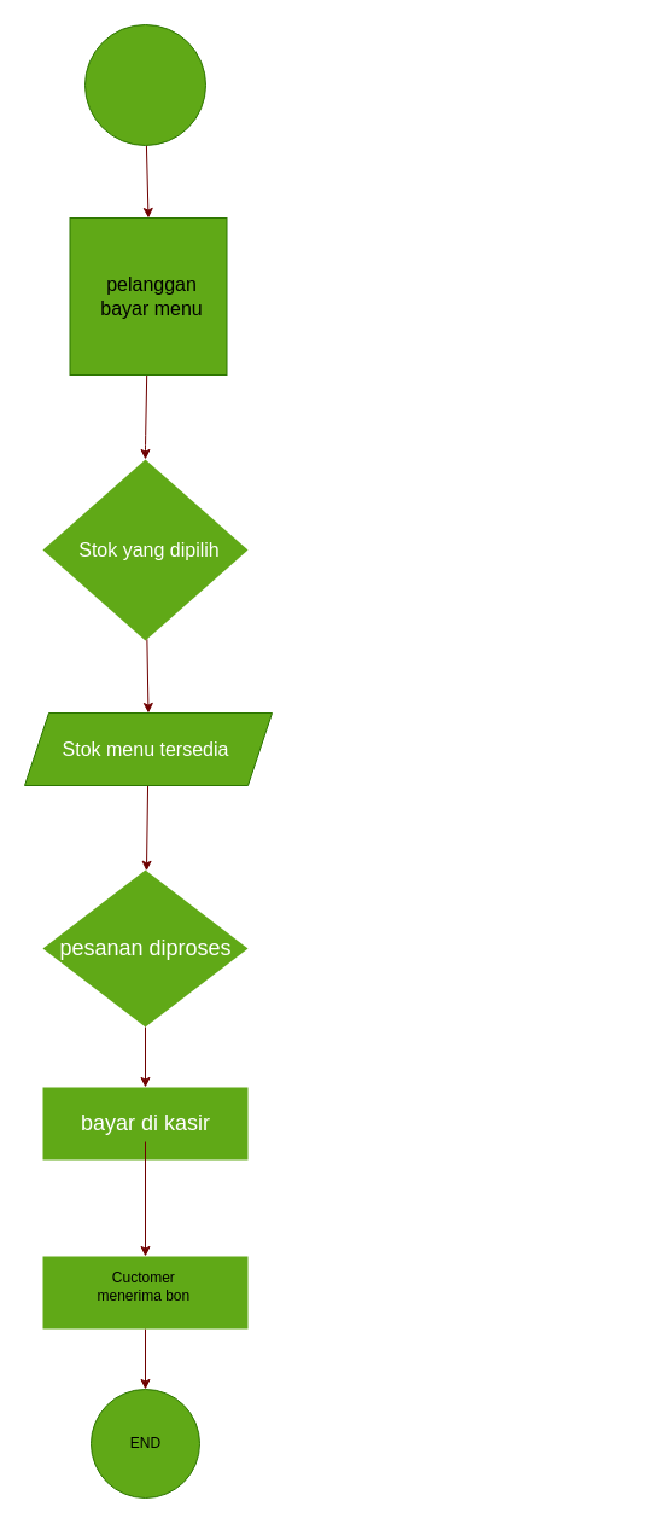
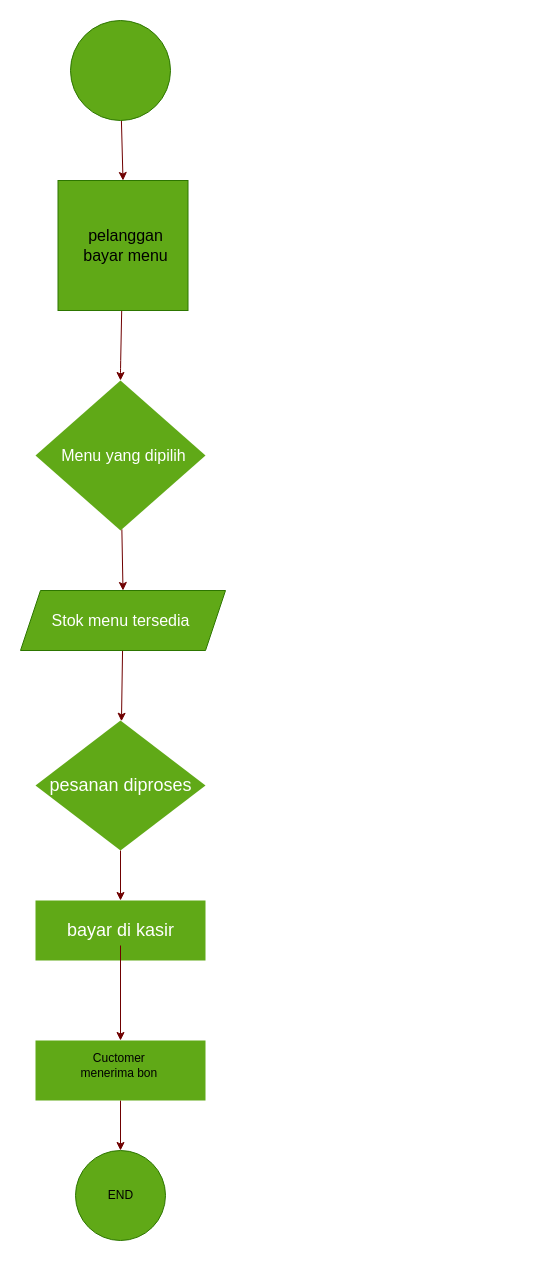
  <mxCell id="0" />
  <mxCell id="1" parent="0" />
  <mxCell id="2" style="edgeStyle=none;html=1;entryX=0.5;entryY=0;entryDx=0;entryDy=0;fillColor=#a20025;strokeColor=#6F0000;" parent="1" source="3" target="5" edge="1"><mxGeometry relative="1" as="geometry" /></mxCell>
  <mxCell id="3" value="" style="ellipse;whiteSpace=wrap;html=1;aspect=fixed;fillColor=#60a917;fontColor=#ffffff;strokeColor=#2D7600;" parent="1" vertex="1"><mxGeometry x="70" width="100" height="100" as="geometry" y="20" /></mxCell>
  <mxCell id="4" style="edgeStyle=none;html=1;fontSize=18;fontColor=#FFFFFF;fillColor=#a20025;strokeColor=#6F0000;" parent="1" source="5" target="11" edge="1"><mxGeometry relative="1" as="geometry"><Array as="points"><mxPoint x="120" y="370" /></Array></mxGeometry></mxCell>
  <mxCell id="5" value="" style="whiteSpace=wrap;html=1;aspect=fixed;fillColor=#60a917;fontColor=#ffffff;strokeColor=#2D7600;" parent="1" vertex="1"><mxGeometry x="57.5" y="180" width="130" height="130" as="geometry" /></mxCell>
  <mxCell id="6" value="&lt;font style=&quot;font-size: 16px&quot;&gt;pelanggan &lt;br&gt;bayar menu&lt;/font&gt;" style="text;html=1;resizable=0;autosize=1;align=center;verticalAlign=middle;points=[];fillColor=none;strokeColor=none;rounded=0;" parent="1" vertex="1"><mxGeometry x="60" y="225" width="130" height="40" as="geometry" /></mxCell>
  <mxCell id="7" style="edgeStyle=none;html=1;fillColor=#a20025;strokeColor=#6F0000;" edge="1" parent="1" source="8" target="13"><mxGeometry relative="1" as="geometry" /></mxCell>
  <mxCell id="8" value="" style="shape=parallelogram;perimeter=parallelogramPerimeter;whiteSpace=wrap;html=1;fixedSize=1;fillColor=#60a917;fontColor=#ffffff;strokeColor=#2D7600;" parent="1" vertex="1"><mxGeometry x="20" y="590" width="205" height="60" as="geometry" /></mxCell>
  <mxCell id="9" value="&lt;font style=&quot;font-size: 16px&quot; color=&quot;#ffffff&quot;&gt;FLOWCHART KASIR RESTORAN&lt;/font&gt;" style="text;html=1;resizable=0;autosize=1;align=center;verticalAlign=middle;points=[];fillColor=none;strokeColor=none;rounded=0;strokeWidth=6;" parent="1" vertex="1"><mxGeometry x="255" y="30" width="260" height="20" as="geometry" /></mxCell>
  <mxCell id="10" style="edgeStyle=none;html=1;entryX=0.5;entryY=0;entryDx=0;entryDy=0;fontSize=18;fontColor=#FFFFFF;fillColor=#a20025;strokeColor=#6F0000;" parent="1" source="11" target="8" edge="1"><mxGeometry relative="1" as="geometry" /></mxCell>
  <mxCell id="11" value="" style="rhombus;whiteSpace=wrap;html=1;fontSize=16;fontColor=#ffffff;strokeWidth=15;fillColor=#60a917;strokeColor=none;" parent="1" vertex="1"><mxGeometry x="35" y="380" width="170" height="150" as="geometry" /></mxCell>
  <mxCell id="12" style="edgeStyle=none;html=1;entryX=0.5;entryY=0;entryDx=0;entryDy=0;fillColor=#a20025;strokeColor=#6F0000;" edge="1" parent="1" source="13" target="14"><mxGeometry relative="1" as="geometry" /></mxCell>
  <mxCell id="13" value="" style="rhombus;whiteSpace=wrap;html=1;fontSize=16;fontColor=#ffffff;strokeWidth=6;fillColor=#60a917;strokeColor=none;" parent="1" vertex="1"><mxGeometry x="35" y="720" width="170" height="130" as="geometry" /></mxCell>
  <mxCell id="14" value="" style="rounded=0;whiteSpace=wrap;html=1;fontSize=16;fontColor=#ffffff;strokeWidth=6;strokeColor=none;fillColor=#60a917;" parent="1" vertex="1"><mxGeometry x="35" y="900" width="170" height="60" as="geometry" /></mxCell>
- <mxCell id="15" value="&lt;font color=&quot;#ffffff&quot;&gt;Stok yang dipilih&lt;br&gt;&lt;/font&gt;" style="text;html=1;resizable=0;autosize=1;align=center;verticalAlign=middle;points=[];fillColor=none;strokeColor=none;rounded=0;fontSize=16;fontColor=#CC0000;" parent="1" vertex="1"><mxGeometry x="52.5" y="445" width="140" height="20" as="geometry" /></mxCell>
+ <mxCell id="15" value="&lt;font color=&quot;#ffffff&quot;&gt;Menu yang dipilih&lt;br&gt;&lt;/font&gt;" style="text;html=1;resizable=0;autosize=1;align=center;verticalAlign=middle;points=[];fillColor=none;strokeColor=none;rounded=0;fontSize=16;fontColor=#CC0000;" parent="1" vertex="1"><mxGeometry x="52.5" y="445" width="140" height="20" as="geometry" /></mxCell>
  <mxCell id="16" value="Stok menu tersedia" style="text;html=1;resizable=0;autosize=1;align=center;verticalAlign=middle;points=[];fillColor=none;strokeColor=none;rounded=0;fontSize=16;fontColor=#FFFFFF;" parent="1" vertex="1"><mxGeometry x="45" y="610" width="150" height="20" as="geometry" /></mxCell>
  <mxCell id="17" value="pesanan diproses" style="text;html=1;resizable=0;autosize=1;align=center;verticalAlign=middle;points=[];fillColor=none;strokeColor=none;rounded=0;fontSize=18;fontColor=#FFFFFF;" parent="1" vertex="1"><mxGeometry x="40" y="770" width="160" height="30" as="geometry" /></mxCell>
  <mxCell id="18" style="edgeStyle=none;html=1;entryX=0.5;entryY=0;entryDx=0;entryDy=0;fillColor=#a20025;strokeColor=#6F0000;" edge="1" parent="1" source="19" target="21"><mxGeometry relative="1" as="geometry" /></mxCell>
  <mxCell id="19" value="bayar di kasir" style="text;html=1;resizable=0;autosize=1;align=center;verticalAlign=middle;points=[];fillColor=none;strokeColor=none;rounded=0;fontSize=18;fontColor=#FFFFFF;" parent="1" vertex="1"><mxGeometry x="60" y="915" width="120" height="30" as="geometry" /></mxCell>
  <mxCell id="20" style="edgeStyle=none;html=1;entryX=0.5;entryY=0;entryDx=0;entryDy=0;fillColor=#a20025;strokeColor=#6F0000;" edge="1" parent="1" source="21" target="23"><mxGeometry relative="1" as="geometry" /></mxCell>
  <mxCell id="21" value="" style="rounded=0;whiteSpace=wrap;html=1;fontSize=16;fontColor=#ffffff;strokeWidth=6;strokeColor=none;fillColor=#60a917;" vertex="1" parent="1"><mxGeometry x="35" y="1040" width="170" height="60" as="geometry" /></mxCell>
  <mxCell id="22" value="Cuctomer&amp;nbsp;&lt;br&gt;menerima bon&amp;nbsp;" style="text;html=1;resizable=0;autosize=1;align=center;verticalAlign=middle;points=[];fillColor=none;strokeColor=none;rounded=0;" vertex="1" parent="1"><mxGeometry x="70" y="1050" width="100" height="30" as="geometry" /></mxCell>
  <mxCell id="23" value="" style="ellipse;whiteSpace=wrap;html=1;aspect=fixed;fillColor=#60a917;fontColor=#ffffff;strokeColor=#2D7600;" vertex="1" parent="1"><mxGeometry x="75" y="1150" width="90" height="90" as="geometry" /></mxCell>
  <mxCell id="24" value="END" style="text;html=1;resizable=0;autosize=1;align=center;verticalAlign=middle;points=[];fillColor=none;strokeColor=none;rounded=0;" vertex="1" parent="1"><mxGeometry x="100" y="1185" width="40" height="20" as="geometry" /></mxCell>
